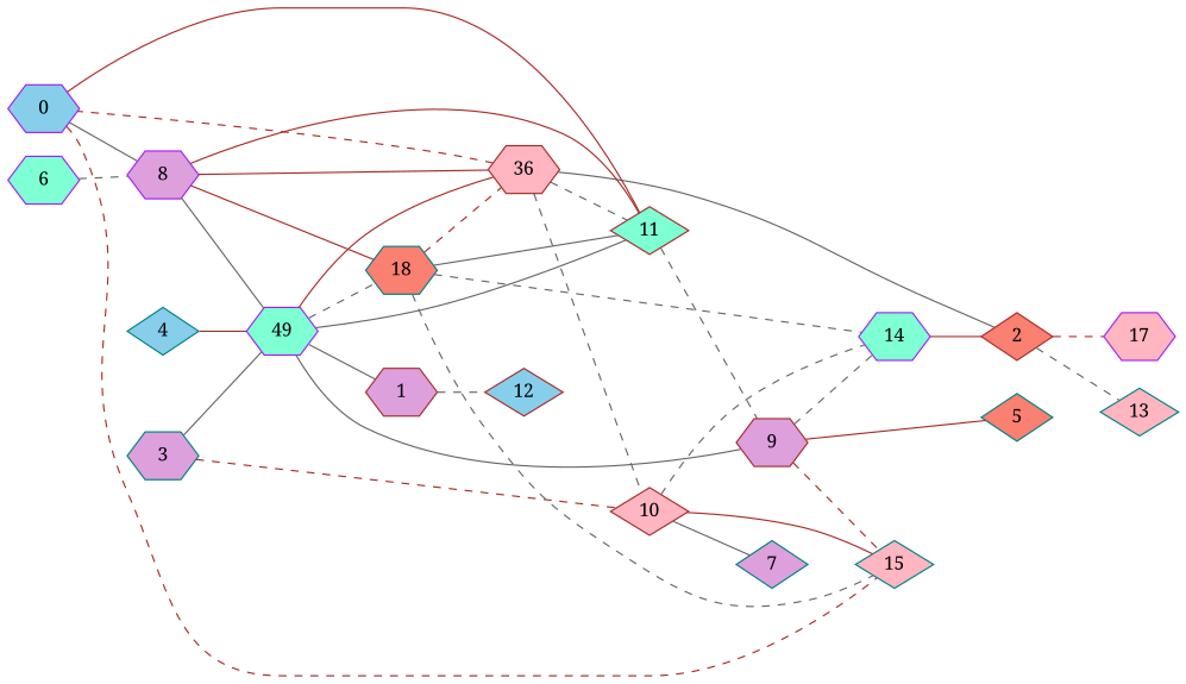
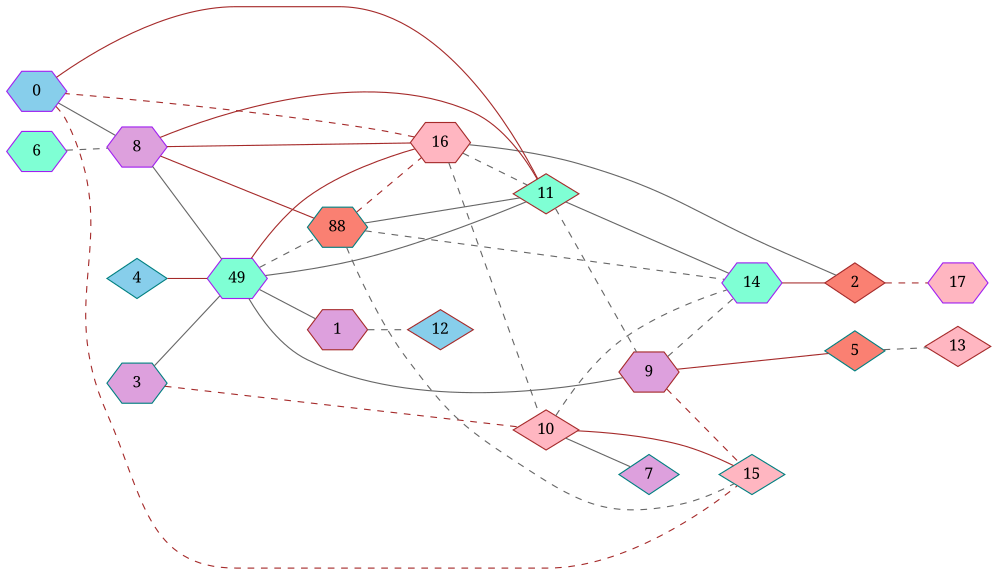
  graph {
    fontname="Noto Serif"
    rankdir=LR
    node [color=teal fillcolor=plum fontname="Noto Serif" shape=hexagon style=filled]
    edge [color=gray40 fontname="Noto Serif" style=solid]
    0 [color=purple fillcolor=skyblue]
    8 [color=purple]
    15 [fillcolor=lightpink shape=diamond]
    n4 [color=purple fillcolor=aquamarine label=49]
    10 [color=brown fillcolor=lightpink shape=diamond]
    14 [color=purple fillcolor=aquamarine]
    7 [shape=diamond]
    12 [color=brown fillcolor=skyblue shape=diamond]
    1 [color=brown]
    2 [color=brown fillcolor=salmon shape=diamond]
-   13 [fillcolor=lightpink shape=diamond]
+   13 [color=brown fillcolor=lightpink shape=diamond]
    17 [color=purple fillcolor=lightpink]
    3
    9 [color=brown]
-   18 [fillcolor=salmon]
-   16 [color=brown fillcolor=lightpink label=36]
+   18 [fillcolor=salmon label=88]
+   16 [color=brown fillcolor=lightpink]
    4 [fillcolor=skyblue shape=diamond]
    6 [color=purple fillcolor=aquamarine]
    5 [fillcolor=salmon shape=diamond]
    11 [color=brown fillcolor=aquamarine shape=diamond]
    0 -- 8
    0 -- 15 [color=brown style=dashed]
    8 -- n4
    n4 -- 1
    n4 -- 9
    n4 -- 18 [style=dashed]
    n4 -- 16 [color=brown]
    10 -- 15 [color=brown]
    10 -- 14 [style=dashed]
    10 -- 7
    14 -- 2 [color=brown]
    1 -- 12 [style=dashed]
-   2 -- 13 [style=dashed]
+   5 -- 13 [style=dashed]
    2 -- 17 [color=brown style=dashed]
    3 -- n4
    3 -- 10 [color=brown style=dashed]
    9 -- 15 [color=brown style=dashed]
    9 -- 14 [style=dashed]
    9 -- 5 [color=brown]
    18 -- 8 [color=brown]
    18 -- 15 [style=dashed]
    18 -- 14 [style=dashed]
    18 -- 16 [color=brown style=dashed]
    16 -- 0 [color=brown style=dashed]
    16 -- 8 [color=brown]
    16 -- 10 [style=dashed]
    16 -- 2
    16 -- 11 [style=dashed]
    4 -- n4 [color=brown]
    6 -- 8 [style=dashed]
    11 -- 0 [color=brown]
    11 -- 8 [color=brown]
    11 -- n4
+   11 -- 14
    11 -- 9 [style=dashed]
    11 -- 18
  }
